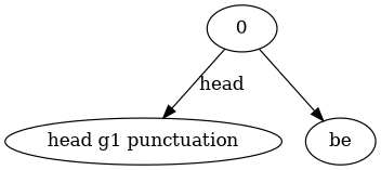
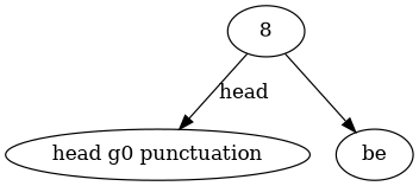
  strict digraph {
-   0
-   "head g1 punctuation"
+   0 [label=8]
+   "head g1 punctuation" [label="head g0 punctuation"]
    be
    0 -> "head g1 punctuation" [label=head]
    0 -> be
  }
